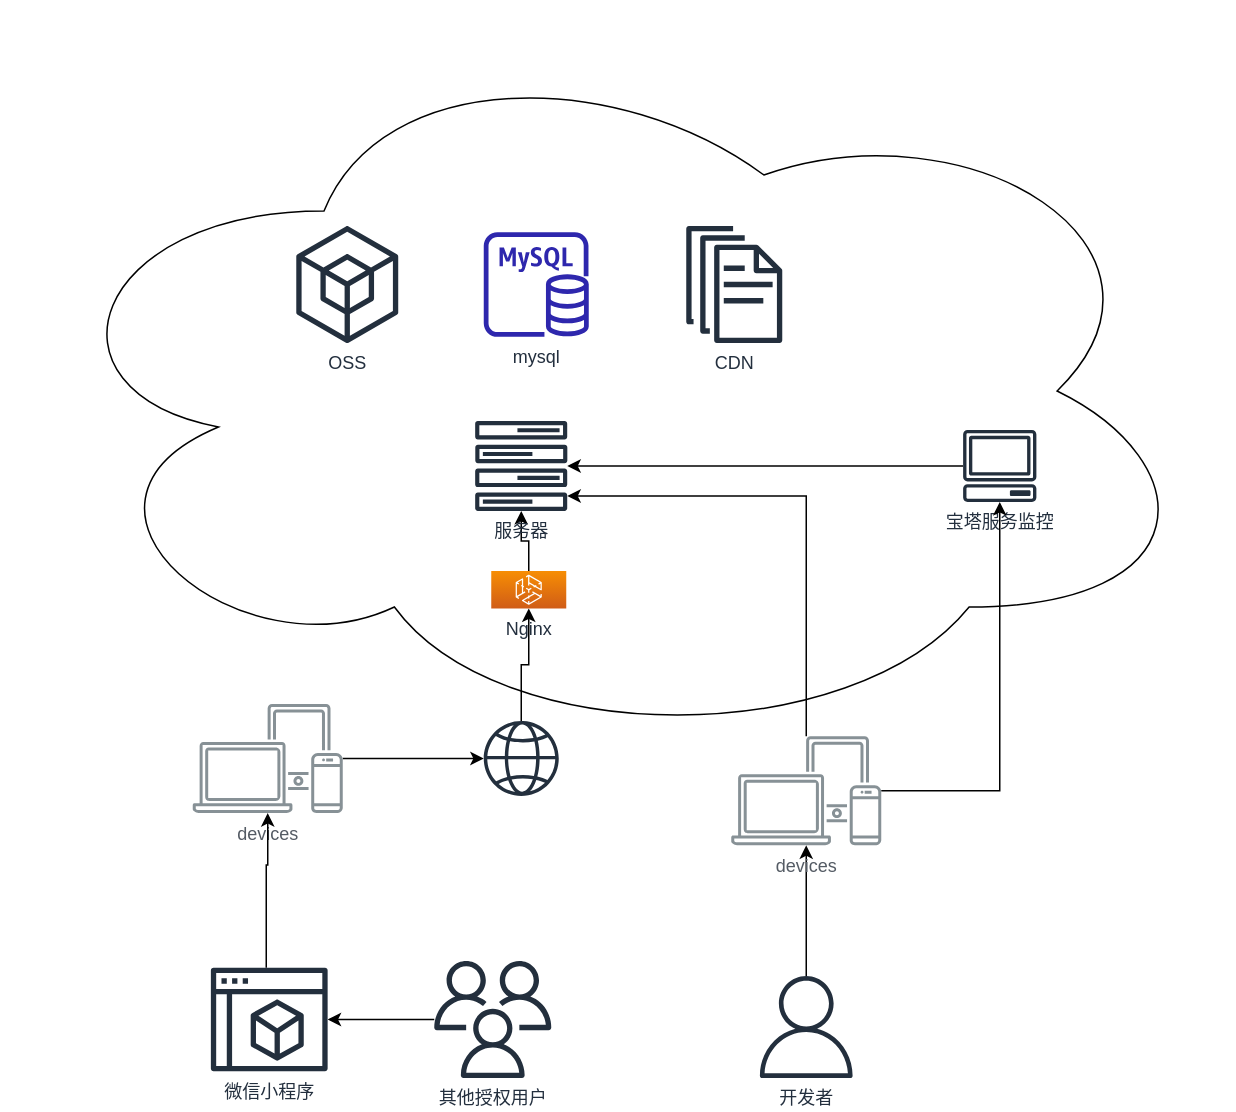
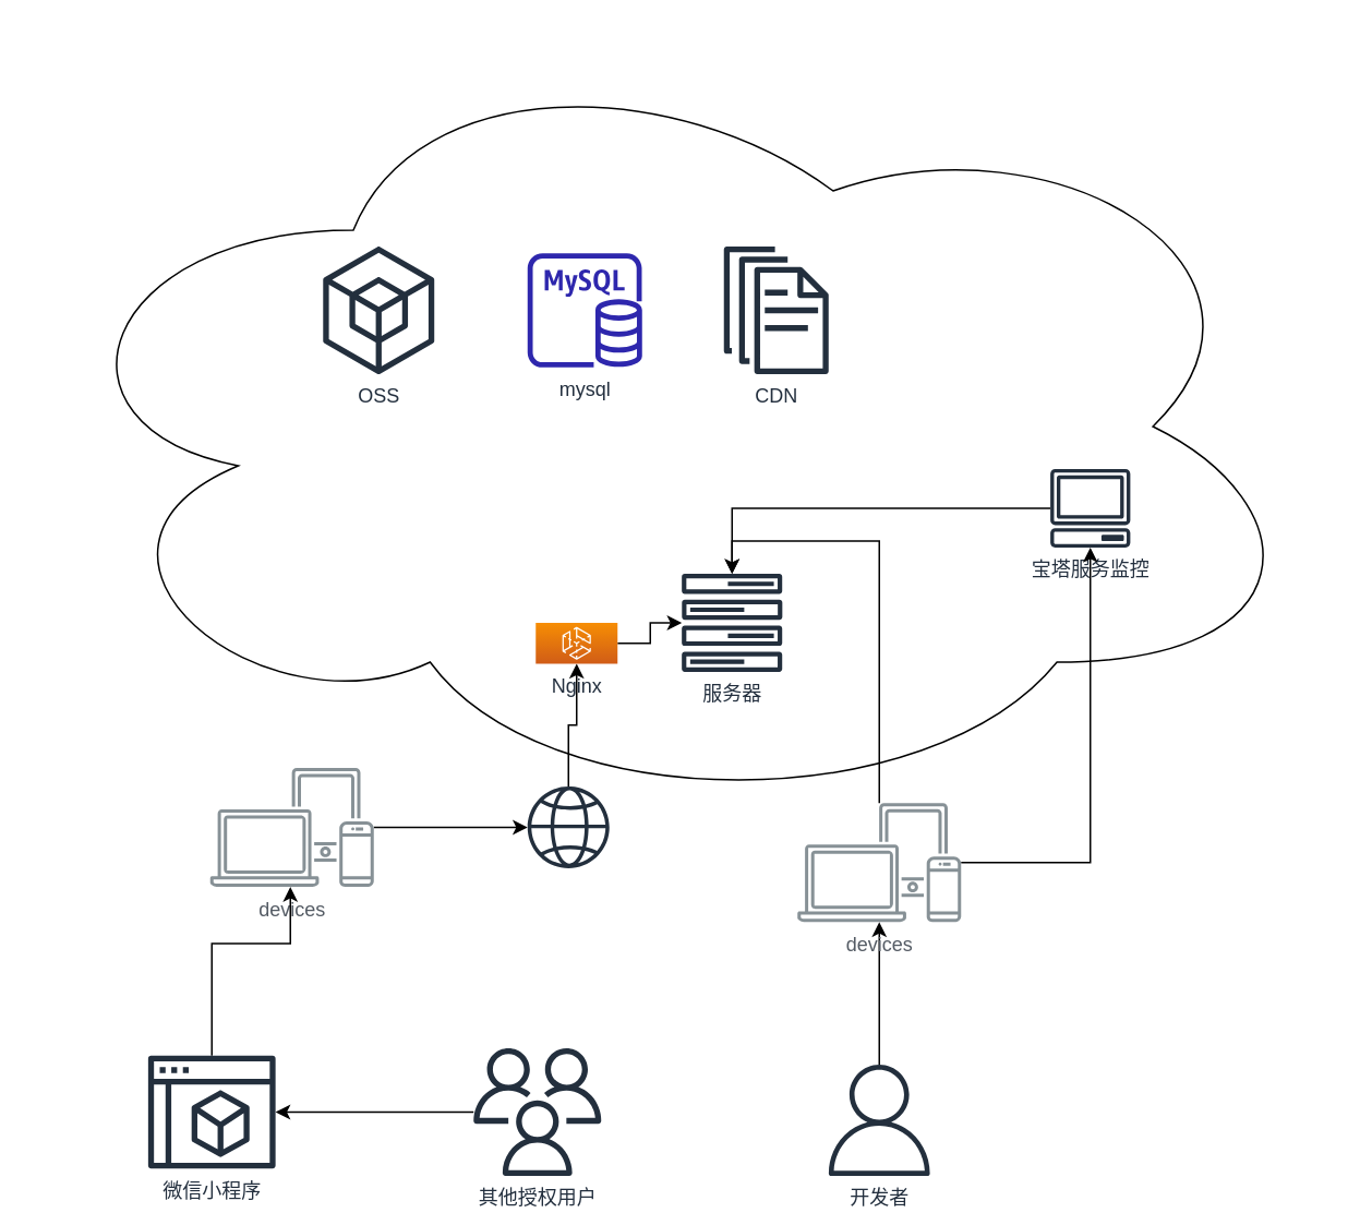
  <mxCell id="0" />
  <mxCell id="1" parent="0" />
  <mxCell id="2" value="" style="ellipse;shape=cloud;whiteSpace=wrap;html=1;" vertex="1" parent="1"><mxGeometry x="20" width="782" height="480" as="geometry" y="20" /></mxCell>
  <mxCell id="3" style="edgeStyle=orthogonalEdgeStyle;rounded=0;orthogonalLoop=1;jettySize=auto;html=1;" edge="1" parent="1" source="4" target="8"><mxGeometry relative="1" as="geometry"><mxPoint x="189" y="625.5" as="targetPoint" /></mxGeometry></mxCell>
  <mxCell id="4" value="其他授权用户" style="sketch=0;outlineConnect=0;fontColor=#232F3E;gradientColor=none;fillColor=#232F3D;strokeColor=none;dashed=0;verticalLabelPosition=bottom;verticalAlign=top;align=center;html=1;fontSize=12;fontStyle=0;aspect=fixed;pointerEvents=1;shape=mxgraph.aws4.users;" vertex="1" parent="1"><mxGeometry x="289" y="640" width="78" height="78" as="geometry" /></mxCell>
  <mxCell id="5" value="" style="edgeStyle=orthogonalEdgeStyle;rounded=0;orthogonalLoop=1;jettySize=auto;html=1;" edge="1" parent="1" source="6" target="10"><mxGeometry relative="1" as="geometry" /></mxCell>
  <mxCell id="6" value="devices" style="sketch=0;outlineConnect=0;gradientColor=none;fontColor=#545B64;strokeColor=none;fillColor=#879196;dashed=0;verticalLabelPosition=bottom;verticalAlign=top;align=center;html=1;fontSize=12;fontStyle=0;aspect=fixed;shape=mxgraph.aws4.illustration_devices;pointerEvents=1" vertex="1" parent="1"><mxGeometry x="128" y="468.5" width="100" height="73" as="geometry" /></mxCell>
  <mxCell id="7" value="" style="edgeStyle=orthogonalEdgeStyle;rounded=0;orthogonalLoop=1;jettySize=auto;html=1;" edge="1" parent="1" source="8" target="6"><mxGeometry relative="1" as="geometry"><Array as="points"><mxPoint x="177" y="576" /></Array></mxGeometry></mxCell>
- <mxCell id="8" value="微信小程序" style="sketch=0;outlineConnect=0;fontColor=#232F3E;gradientColor=none;fillColor=#232F3D;strokeColor=none;dashed=0;verticalLabelPosition=bottom;verticalAlign=top;align=center;html=1;fontSize=12;fontStyle=0;aspect=fixed;pointerEvents=1;shape=mxgraph.aws4.management_console2;" vertex="1" parent="1"><mxGeometry x="140" y="644.5" width="78" height="69" as="geometry" /></mxCell>
+ <mxCell id="8" value="微信小程序" style="sketch=0;outlineConnect=0;fontColor=#232F3E;gradientColor=none;fillColor=#232F3D;strokeColor=none;dashed=0;verticalLabelPosition=bottom;verticalAlign=top;align=center;html=1;fontSize=12;fontStyle=0;aspect=fixed;pointerEvents=1;shape=mxgraph.aws4.management_console2;" vertex="1" parent="1"><mxGeometry x="90" y="644.5" width="78" height="69" as="geometry" /></mxCell>
  <mxCell id="9" style="edgeStyle=orthogonalEdgeStyle;rounded=0;orthogonalLoop=1;jettySize=auto;html=1;" edge="1" parent="1" source="10" target="13"><mxGeometry relative="1" as="geometry" /></mxCell>
  <mxCell id="10" value="" style="sketch=0;outlineConnect=0;fontColor=#232F3E;gradientColor=none;fillColor=#232F3D;strokeColor=none;dashed=0;verticalLabelPosition=bottom;verticalAlign=top;align=center;html=1;fontSize=12;fontStyle=0;aspect=fixed;pointerEvents=1;shape=mxgraph.aws4.globe;" vertex="1" parent="1"><mxGeometry x="322" y="480" width="50" height="50" as="geometry" /></mxCell>
  <mxCell id="11" value="mysql" style="sketch=0;outlineConnect=0;fontColor=#232F3E;gradientColor=none;fillColor=#2E27AD;strokeColor=none;dashed=0;verticalLabelPosition=bottom;verticalAlign=top;align=center;html=1;fontSize=12;fontStyle=0;aspect=fixed;pointerEvents=1;shape=mxgraph.aws4.rds_mysql_instance;" vertex="1" parent="1"><mxGeometry x="322" y="154" width="70" height="70" as="geometry" /></mxCell>
  <mxCell id="12" value="" style="edgeStyle=orthogonalEdgeStyle;rounded=0;orthogonalLoop=1;jettySize=auto;html=1;" edge="1" parent="1" source="13" target="14"><mxGeometry relative="1" as="geometry" /></mxCell>
  <mxCell id="13" value="Nginx" style="sketch=0;points=[[0,0,0],[0.25,0,0],[0.5,0,0],[0.75,0,0],[1,0,0],[0,1,0],[0.25,1,0],[0.5,1,0],[0.75,1,0],[1,1,0],[0,0.25,0],[0,0.5,0],[0,0.75,0],[1,0.25,0],[1,0.5,0],[1,0.75,0]];outlineConnect=0;fontColor=#232F3E;gradientColor=#F78E04;gradientDirection=north;fillColor=#D05C17;strokeColor=#ffffff;dashed=0;verticalLabelPosition=bottom;verticalAlign=top;align=center;html=1;fontSize=12;fontStyle=0;aspect=fixed;shape=mxgraph.aws4.resourceIcon;resIcon=mxgraph.aws4.thinkbox_draft;" vertex="1" parent="1"><mxGeometry x="327" y="380" width="50" height="25" as="geometry" /></mxCell>
- <mxCell id="14" value="服务器" style="sketch=0;outlineConnect=0;fontColor=#232F3E;gradientColor=none;fillColor=#232F3D;strokeColor=none;dashed=0;verticalLabelPosition=bottom;verticalAlign=top;align=center;html=1;fontSize=12;fontStyle=0;aspect=fixed;pointerEvents=1;shape=mxgraph.aws4.forums;" vertex="1" parent="1"><mxGeometry x="316.21" y="280" width="61.58" height="60" as="geometry" /></mxCell>
+ <mxCell id="14" value="服务器" style="sketch=0;outlineConnect=0;fontColor=#232F3E;gradientColor=none;fillColor=#232F3D;strokeColor=none;dashed=0;verticalLabelPosition=bottom;verticalAlign=top;align=center;html=1;fontSize=12;fontStyle=0;aspect=fixed;pointerEvents=1;shape=mxgraph.aws4.forums;" vertex="1" parent="1"><mxGeometry x="416.21" y="350" width="61.58" height="60" as="geometry" /></mxCell>
  <mxCell id="15" value="OSS" style="sketch=0;outlineConnect=0;fontColor=#232F3E;gradientColor=none;fillColor=#232F3D;strokeColor=none;dashed=0;verticalLabelPosition=bottom;verticalAlign=top;align=center;html=1;fontSize=12;fontStyle=0;aspect=fixed;pointerEvents=1;shape=mxgraph.aws4.external_sdk;" vertex="1" parent="1"><mxGeometry x="197" y="150" width="68" height="78" as="geometry" /></mxCell>
- <mxCell id="16" value="CDN" style="sketch=0;outlineConnect=0;fontColor=#232F3E;gradientColor=none;fillColor=#232F3D;strokeColor=none;dashed=0;verticalLabelPosition=bottom;verticalAlign=top;align=center;html=1;fontSize=12;fontStyle=0;aspect=fixed;pointerEvents=1;shape=mxgraph.aws4.documents;" vertex="1" parent="1"><mxGeometry x="457" y="150" width="64" height="78" as="geometry" /></mxCell>
+ <mxCell id="16" value="CDN" style="sketch=0;outlineConnect=0;fontColor=#232F3E;gradientColor=none;fillColor=#232F3D;strokeColor=none;dashed=0;verticalLabelPosition=bottom;verticalAlign=top;align=center;html=1;fontSize=12;fontStyle=0;aspect=fixed;pointerEvents=1;shape=mxgraph.aws4.documents;" vertex="1" parent="1"><mxGeometry x="442" y="150" width="64" height="78" as="geometry" /></mxCell>
  <mxCell id="17" style="edgeStyle=orthogonalEdgeStyle;rounded=0;orthogonalLoop=1;jettySize=auto;html=1;" edge="1" parent="1" source="18" target="14"><mxGeometry relative="1" as="geometry" /></mxCell>
  <mxCell id="18" value="宝塔服务监控" style="sketch=0;outlineConnect=0;fontColor=#232F3E;gradientColor=none;fillColor=#232F3D;strokeColor=none;dashed=0;verticalLabelPosition=bottom;verticalAlign=top;align=center;html=1;fontSize=12;fontStyle=0;aspect=fixed;pointerEvents=1;shape=mxgraph.aws4.client;" vertex="1" parent="1"><mxGeometry x="641.37" y="286" width="49.26" height="48" as="geometry" /></mxCell>
  <mxCell id="19" style="edgeStyle=orthogonalEdgeStyle;rounded=0;orthogonalLoop=1;jettySize=auto;html=1;" edge="1" parent="1" source="23" target="18"><mxGeometry relative="1" as="geometry" /></mxCell>
  <mxCell id="20" style="edgeStyle=orthogonalEdgeStyle;rounded=0;orthogonalLoop=1;jettySize=auto;html=1;" edge="1" parent="1" source="21" target="23"><mxGeometry relative="1" as="geometry" /></mxCell>
  <mxCell id="21" value="开发者" style="sketch=0;outlineConnect=0;fontColor=#232F3E;gradientColor=none;fillColor=#232F3D;strokeColor=none;dashed=0;verticalLabelPosition=bottom;verticalAlign=top;align=center;html=1;fontSize=12;fontStyle=0;aspect=fixed;pointerEvents=1;shape=mxgraph.aws4.user;" vertex="1" parent="1"><mxGeometry x="503" y="650" width="68" height="68" as="geometry" /></mxCell>
  <mxCell id="22" style="edgeStyle=orthogonalEdgeStyle;rounded=0;orthogonalLoop=1;jettySize=auto;html=1;" edge="1" parent="1" source="23" target="14"><mxGeometry relative="1" as="geometry"><Array as="points"><mxPoint x="537" y="330" /></Array></mxGeometry></mxCell>
  <mxCell id="23" value="devices" style="sketch=0;outlineConnect=0;gradientColor=none;fontColor=#545B64;strokeColor=none;fillColor=#879196;dashed=0;verticalLabelPosition=bottom;verticalAlign=top;align=center;html=1;fontSize=12;fontStyle=0;aspect=fixed;shape=mxgraph.aws4.illustration_devices;pointerEvents=1" vertex="1" parent="1"><mxGeometry x="487" y="490" width="100" height="73" as="geometry" /></mxCell>
